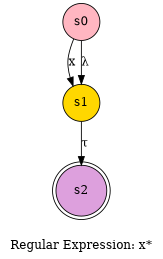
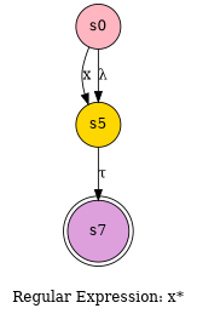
  digraph {
    fontname="DejaVu Serif"
    label="Regular Expression: x*"
    rankdir=TB
    node [fontname="DejaVu Serif" shape=circle style=filled]
    edge [fontname="DejaVu Serif"]
-   s2 [fillcolor=plum shape=doublecircle]
+   s2 [fillcolor=plum shape=doublecircle label=s7]
    s0 [fillcolor=lightpink]
-   s1 [fillcolor=gold]
+   s1 [fillcolor=gold label=s5]
    s0 -> s1 [label=x]
    s0 -> s1 [label="λ"]
    s1 -> s2 [label="τ"]
  }
